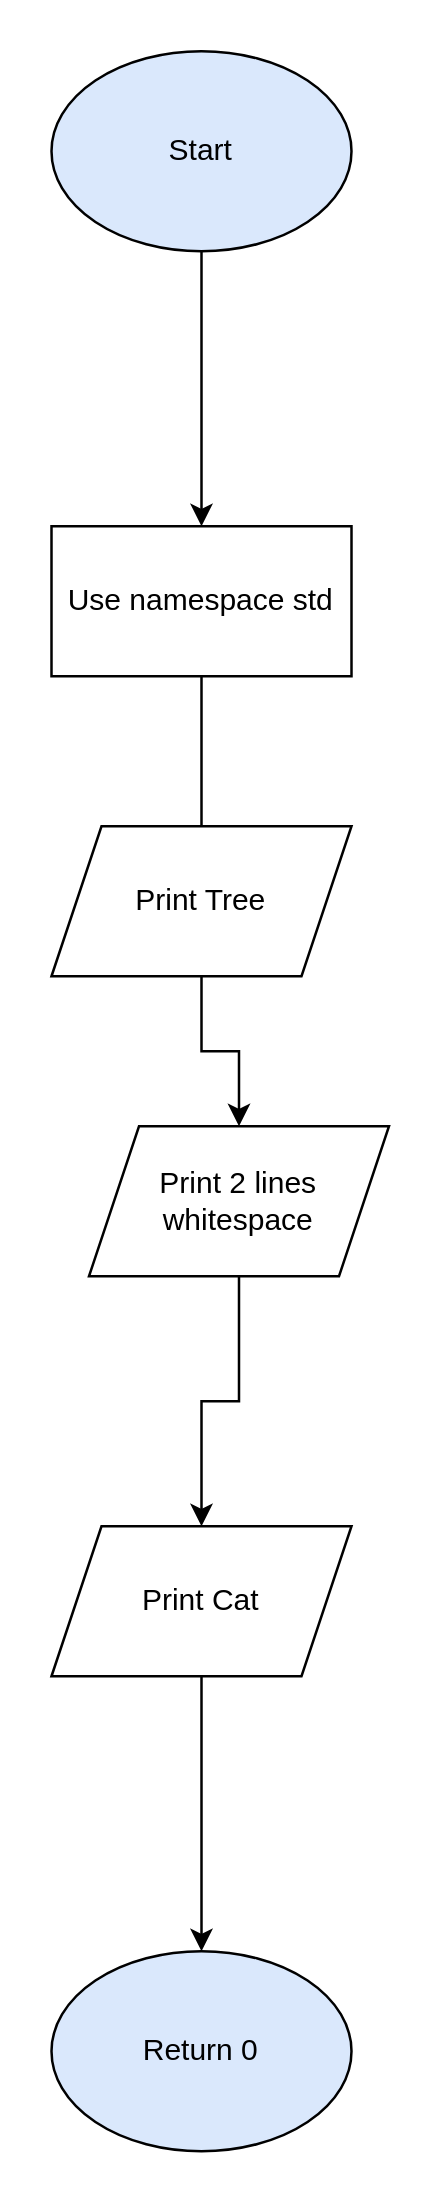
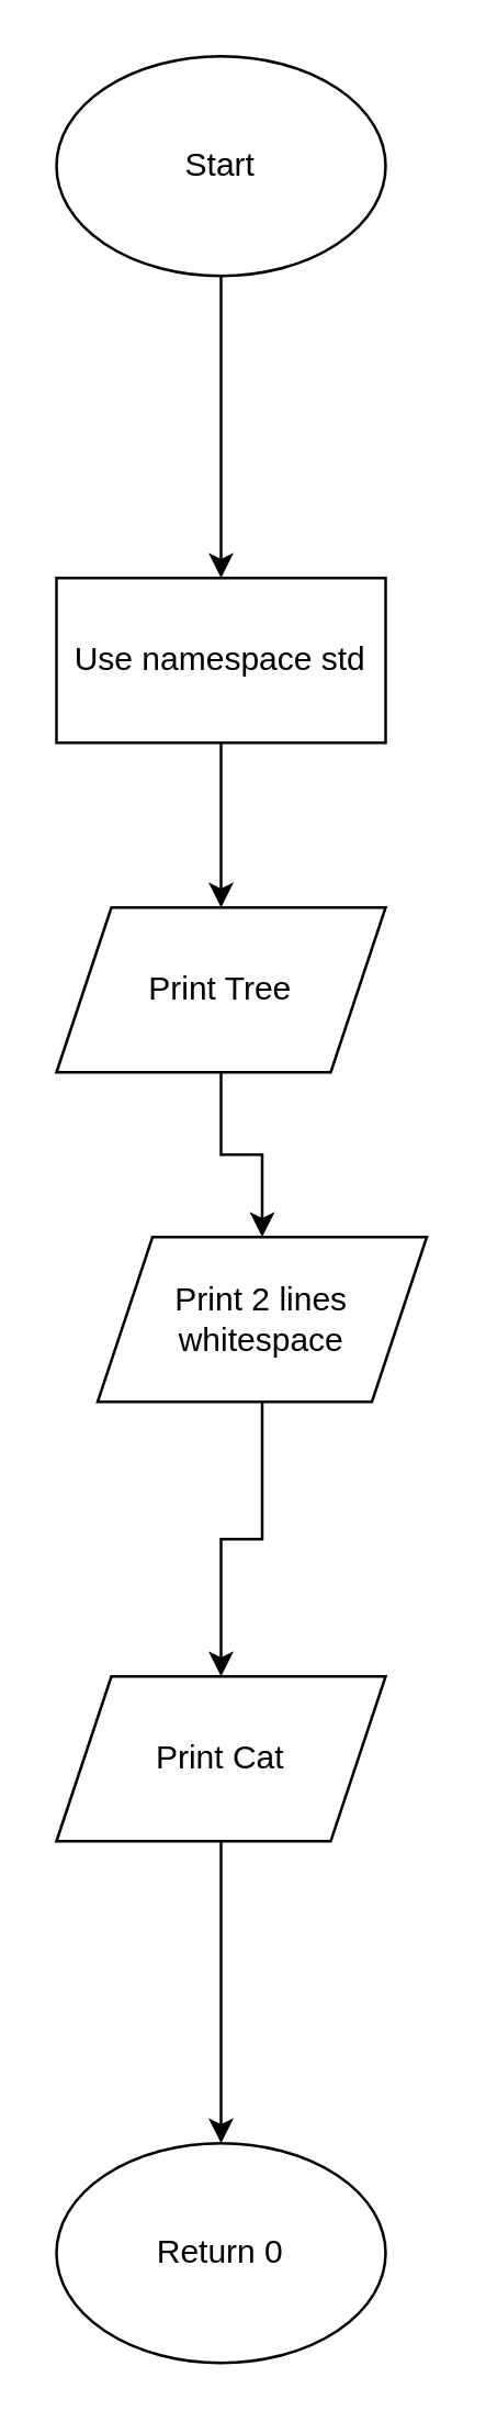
  <mxCell id="0" />
  <mxCell id="1" parent="0" />
  <mxCell id="2" value="" style="edgeStyle=orthogonalEdgeStyle;rounded=0;orthogonalLoop=1;jettySize=auto;html=1;" edge="1" parent="1" source="3" target="5"><mxGeometry relative="1" as="geometry" /></mxCell>
- <mxCell id="3" value="Start" style="ellipse;whiteSpace=wrap;html=1;fillColor=#dae8fc;" vertex="1" parent="1"><mxGeometry x="20" y="20" width="120" height="80" as="geometry" /></mxCell>
- <mxCell id="4" value="" style="edgeStyle=orthogonalEdgeStyle;rounded=0;orthogonalLoop=1;jettySize=auto;html=1;endArrow=none;" edge="1" parent="1" source="5" target="7"><mxGeometry relative="1" as="geometry" /></mxCell>
+ <mxCell id="3" value="Start" style="ellipse;whiteSpace=wrap;html=1;" vertex="1" parent="1"><mxGeometry x="20" y="20" width="120" height="80" as="geometry" /></mxCell>
+ <mxCell id="4" value="" style="edgeStyle=orthogonalEdgeStyle;rounded=0;orthogonalLoop=1;jettySize=auto;html=1;" edge="1" parent="1" source="5" target="7"><mxGeometry relative="1" as="geometry" /></mxCell>
  <mxCell id="5" value="Use namespace std" style="whiteSpace=wrap;html=1;" vertex="1" parent="1"><mxGeometry x="20" y="210" width="120" height="60" as="geometry" /></mxCell>
  <mxCell id="6" value="" style="edgeStyle=orthogonalEdgeStyle;rounded=0;orthogonalLoop=1;jettySize=auto;html=1;" edge="1" parent="1" source="7" target="9"><mxGeometry relative="1" as="geometry" /></mxCell>
  <mxCell id="7" value="Print Tree" style="shape=parallelogram;perimeter=parallelogramPerimeter;whiteSpace=wrap;html=1;fixedSize=1;" vertex="1" parent="1"><mxGeometry x="20" y="330" width="120" height="60" as="geometry" /></mxCell>
  <mxCell id="8" value="" style="edgeStyle=orthogonalEdgeStyle;rounded=0;orthogonalLoop=1;jettySize=auto;html=1;" edge="1" parent="1" source="9" target="11"><mxGeometry relative="1" as="geometry" /></mxCell>
  <mxCell id="9" value="Print 2 lines whitespace" style="shape=parallelogram;perimeter=parallelogramPerimeter;whiteSpace=wrap;html=1;fixedSize=1;" vertex="1" parent="1"><mxGeometry x="35" y="450" width="120" height="60" as="geometry" /></mxCell>
  <mxCell id="10" value="" style="edgeStyle=orthogonalEdgeStyle;rounded=0;orthogonalLoop=1;jettySize=auto;html=1;" edge="1" parent="1" source="11"><mxGeometry relative="1" as="geometry"><mxPoint x="80" y="780" as="targetPoint" /></mxGeometry></mxCell>
  <mxCell id="11" value="Print Cat" style="shape=parallelogram;perimeter=parallelogramPerimeter;whiteSpace=wrap;html=1;fixedSize=1;" vertex="1" parent="1"><mxGeometry x="20" y="610" width="120" height="60" as="geometry" /></mxCell>
- <mxCell id="12" value="Return 0" style="ellipse;whiteSpace=wrap;html=1;fillColor=#dae8fc;" vertex="1" parent="1"><mxGeometry x="20" y="780" width="120" height="80" as="geometry" /></mxCell>
+ <mxCell id="12" value="Return 0" style="ellipse;whiteSpace=wrap;html=1;" vertex="1" parent="1"><mxGeometry x="20" y="780" width="120" height="80" as="geometry" /></mxCell>
